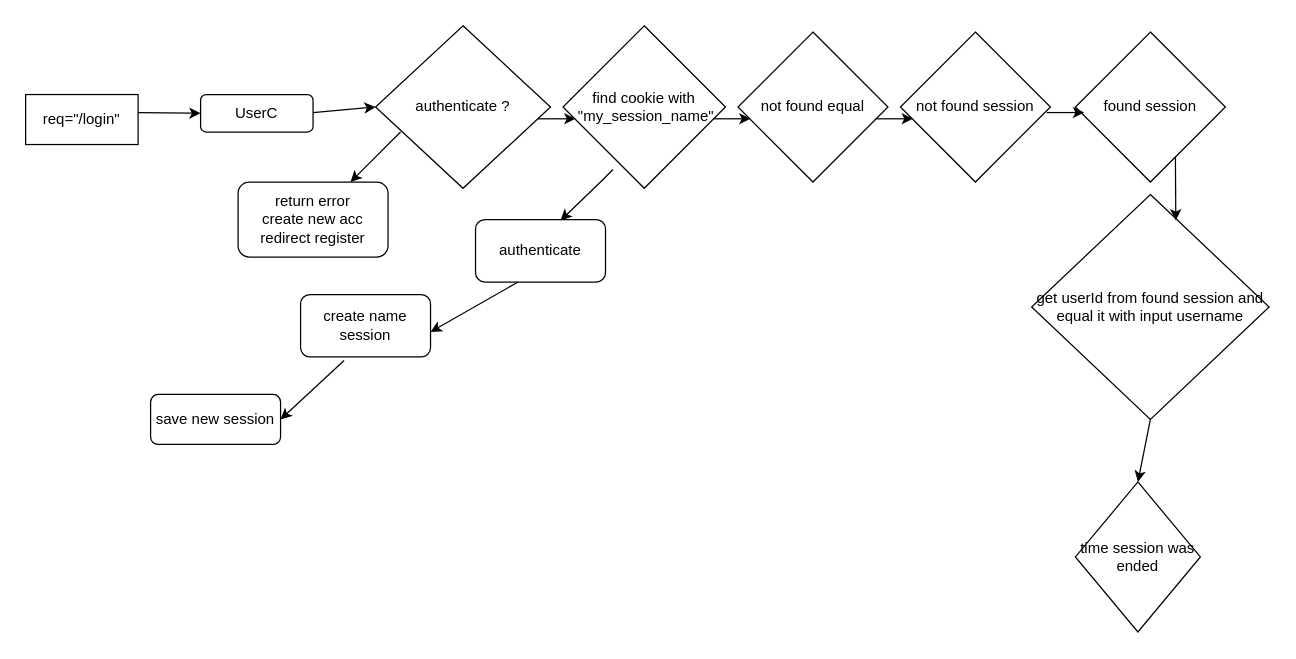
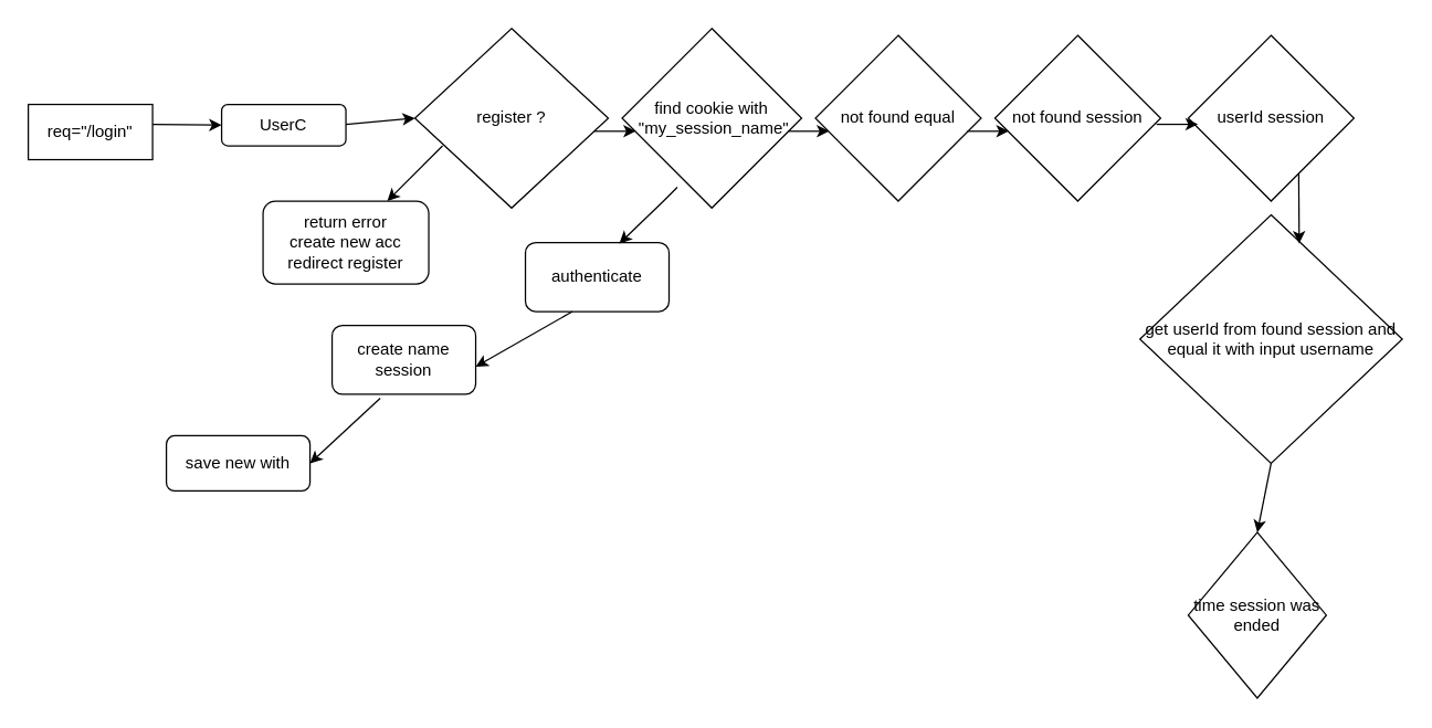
  <mxCell id="0" />
  <mxCell id="1" parent="0" />
  <mxCell id="2" value="req=&quot;/login&quot;" style="rounded=0;whiteSpace=wrap;html=1;" vertex="1" parent="1"><mxGeometry x="20" y="75" width="90" height="40" as="geometry" /></mxCell>
  <mxCell id="3" value="UserC" style="rounded=1;whiteSpace=wrap;html=1;" vertex="1" parent="1"><mxGeometry x="160" y="75" width="90" height="30" as="geometry" /></mxCell>
- <mxCell id="4" value="authenticate ?" style="rhombus;whiteSpace=wrap;html=1;" vertex="1" parent="1"><mxGeometry x="300" y="20" width="140" height="130" as="geometry" /></mxCell>
+ <mxCell id="4" value="register ?" style="rhombus;whiteSpace=wrap;html=1;" vertex="1" parent="1"><mxGeometry x="300" y="20" width="140" height="130" as="geometry" /></mxCell>
  <mxCell id="5" value="return error&lt;br&gt;create new acc&lt;br&gt;redirect register" style="rounded=1;whiteSpace=wrap;html=1;" vertex="1" parent="1"><mxGeometry x="190" y="145" width="120" height="60" as="geometry" /></mxCell>
  <mxCell id="6" value="find cookie with&lt;div&gt;&amp;nbsp;&quot;my_session_name&quot;&lt;/div&gt;" style="rhombus;whiteSpace=wrap;html=1;" vertex="1" parent="1"><mxGeometry x="450" y="20" width="130" height="130" as="geometry" /></mxCell>
  <mxCell id="7" value="not found equal" style="rhombus;whiteSpace=wrap;html=1;" vertex="1" parent="1"><mxGeometry x="590" y="25" width="120" height="120" as="geometry" /></mxCell>
  <mxCell id="8" value="not found session" style="rhombus;whiteSpace=wrap;html=1;" vertex="1" parent="1"><mxGeometry x="720" y="25" width="120" height="120" as="geometry" /></mxCell>
  <mxCell id="9" value="authenticate" style="rounded=1;whiteSpace=wrap;html=1;" vertex="1" parent="1"><mxGeometry x="380" y="175" width="104" height="50" as="geometry" /></mxCell>
  <mxCell id="10" value="create name session" style="rounded=1;whiteSpace=wrap;html=1;" vertex="1" parent="1"><mxGeometry x="240" y="235" width="104" height="50" as="geometry" /></mxCell>
- <mxCell id="11" value="save new session" style="rounded=1;whiteSpace=wrap;html=1;" vertex="1" parent="1"><mxGeometry x="120" y="315" width="104" height="40" as="geometry" /></mxCell>
+ <mxCell id="11" value="save new with" style="rounded=1;whiteSpace=wrap;html=1;" vertex="1" parent="1"><mxGeometry x="120" y="315" width="104" height="40" as="geometry" /></mxCell>
  <mxCell id="12" value="time session was ended" style="rhombus;whiteSpace=wrap;html=1;" vertex="1" parent="1"><mxGeometry x="860" y="385" width="100" height="120" as="geometry" /></mxCell>
- <mxCell id="13" value="found session" style="rhombus;whiteSpace=wrap;html=1;" vertex="1" parent="1"><mxGeometry x="860" y="25" width="120" height="120" as="geometry" /></mxCell>
+ <mxCell id="13" value="userId session" style="rhombus;whiteSpace=wrap;html=1;" vertex="1" parent="1"><mxGeometry x="860" y="25" width="120" height="120" as="geometry" /></mxCell>
  <mxCell id="14" value="get userId from found session and equal it with input username" style="rhombus;whiteSpace=wrap;html=1;" vertex="1" parent="1"><mxGeometry x="825" y="155" width="190" height="180" as="geometry" /></mxCell>
  <mxCell id="15" value="" style="endArrow=classic;html=1;rounded=0;" edge="1" parent="1" target="5"><mxGeometry width="50" height="50" relative="1" as="geometry"><mxPoint x="320" y="105" as="sourcePoint" /><mxPoint x="260" y="235" as="targetPoint" /></mxGeometry></mxCell>
  <mxCell id="16" value="" style="endArrow=classic;html=1;rounded=0;entryX=0.654;entryY=0.015;entryDx=0;entryDy=0;entryPerimeter=0;" edge="1" parent="1" target="9"><mxGeometry width="50" height="50" relative="1" as="geometry"><mxPoint x="490" y="135" as="sourcePoint" /><mxPoint x="460" y="185" as="targetPoint" /><Array as="points"><mxPoint x="480" y="145" /></Array></mxGeometry></mxCell>
  <mxCell id="17" value="" style="endArrow=classic;html=1;rounded=0;" edge="1" parent="1"><mxGeometry width="50" height="50" relative="1" as="geometry"><mxPoint x="414" y="225" as="sourcePoint" /><mxPoint x="344" y="265" as="targetPoint" /></mxGeometry></mxCell>
  <mxCell id="18" value="" style="endArrow=classic;html=1;rounded=0;exitX=0.335;exitY=1.055;exitDx=0;exitDy=0;exitPerimeter=0;" edge="1" parent="1" source="10"><mxGeometry width="50" height="50" relative="1" as="geometry"><mxPoint x="264" y="295" as="sourcePoint" /><mxPoint x="224" y="335" as="targetPoint" /></mxGeometry></mxCell>
  <mxCell id="19" value="" style="endArrow=classic;html=1;rounded=0;" edge="1" parent="1"><mxGeometry width="50" height="50" relative="1" as="geometry"><mxPoint x="430" y="94.41" as="sourcePoint" /><mxPoint x="460" y="94.41" as="targetPoint" /></mxGeometry></mxCell>
  <mxCell id="20" value="" style="endArrow=classic;html=1;rounded=0;" edge="1" parent="1"><mxGeometry width="50" height="50" relative="1" as="geometry"><mxPoint x="570" y="94.41" as="sourcePoint" /><mxPoint x="600" y="94.41" as="targetPoint" /></mxGeometry></mxCell>
  <mxCell id="21" value="" style="endArrow=classic;html=1;rounded=0;" edge="1" parent="1"><mxGeometry width="50" height="50" relative="1" as="geometry"><mxPoint x="700" y="94.41" as="sourcePoint" /><mxPoint x="730" y="94.41" as="targetPoint" /></mxGeometry></mxCell>
  <mxCell id="22" value="" style="endArrow=classic;html=1;rounded=0;" edge="1" parent="1"><mxGeometry width="50" height="50" relative="1" as="geometry"><mxPoint x="837" y="89.41" as="sourcePoint" /><mxPoint x="867" y="89.41" as="targetPoint" /></mxGeometry></mxCell>
  <mxCell id="23" value="" style="endArrow=classic;html=1;rounded=0;entryX=0.607;entryY=0.115;entryDx=0;entryDy=0;entryPerimeter=0;" edge="1" parent="1" target="14"><mxGeometry width="50" height="50" relative="1" as="geometry"><mxPoint x="940" y="125" as="sourcePoint" /><mxPoint x="940" y="165" as="targetPoint" /></mxGeometry></mxCell>
  <mxCell id="24" value="" style="endArrow=classic;html=1;rounded=0;entryX=0.5;entryY=0;entryDx=0;entryDy=0;exitX=0.5;exitY=1;exitDx=0;exitDy=0;" edge="1" parent="1" source="14" target="12"><mxGeometry width="50" height="50" relative="1" as="geometry"><mxPoint x="910" y="355" as="sourcePoint" /><mxPoint x="940" y="355" as="targetPoint" /></mxGeometry></mxCell>
  <mxCell id="25" value="" style="endArrow=classic;html=1;rounded=0;entryX=0;entryY=0.5;entryDx=0;entryDy=0;" edge="1" parent="1" target="3"><mxGeometry width="50" height="50" relative="1" as="geometry"><mxPoint x="110" y="89.41" as="sourcePoint" /><mxPoint x="140" y="89.41" as="targetPoint" /></mxGeometry></mxCell>
  <mxCell id="26" value="" style="endArrow=classic;html=1;rounded=0;entryX=0;entryY=0.5;entryDx=0;entryDy=0;" edge="1" parent="1" target="4"><mxGeometry width="50" height="50" relative="1" as="geometry"><mxPoint x="250" y="89.41" as="sourcePoint" /><mxPoint x="280" y="89.41" as="targetPoint" /></mxGeometry></mxCell>
